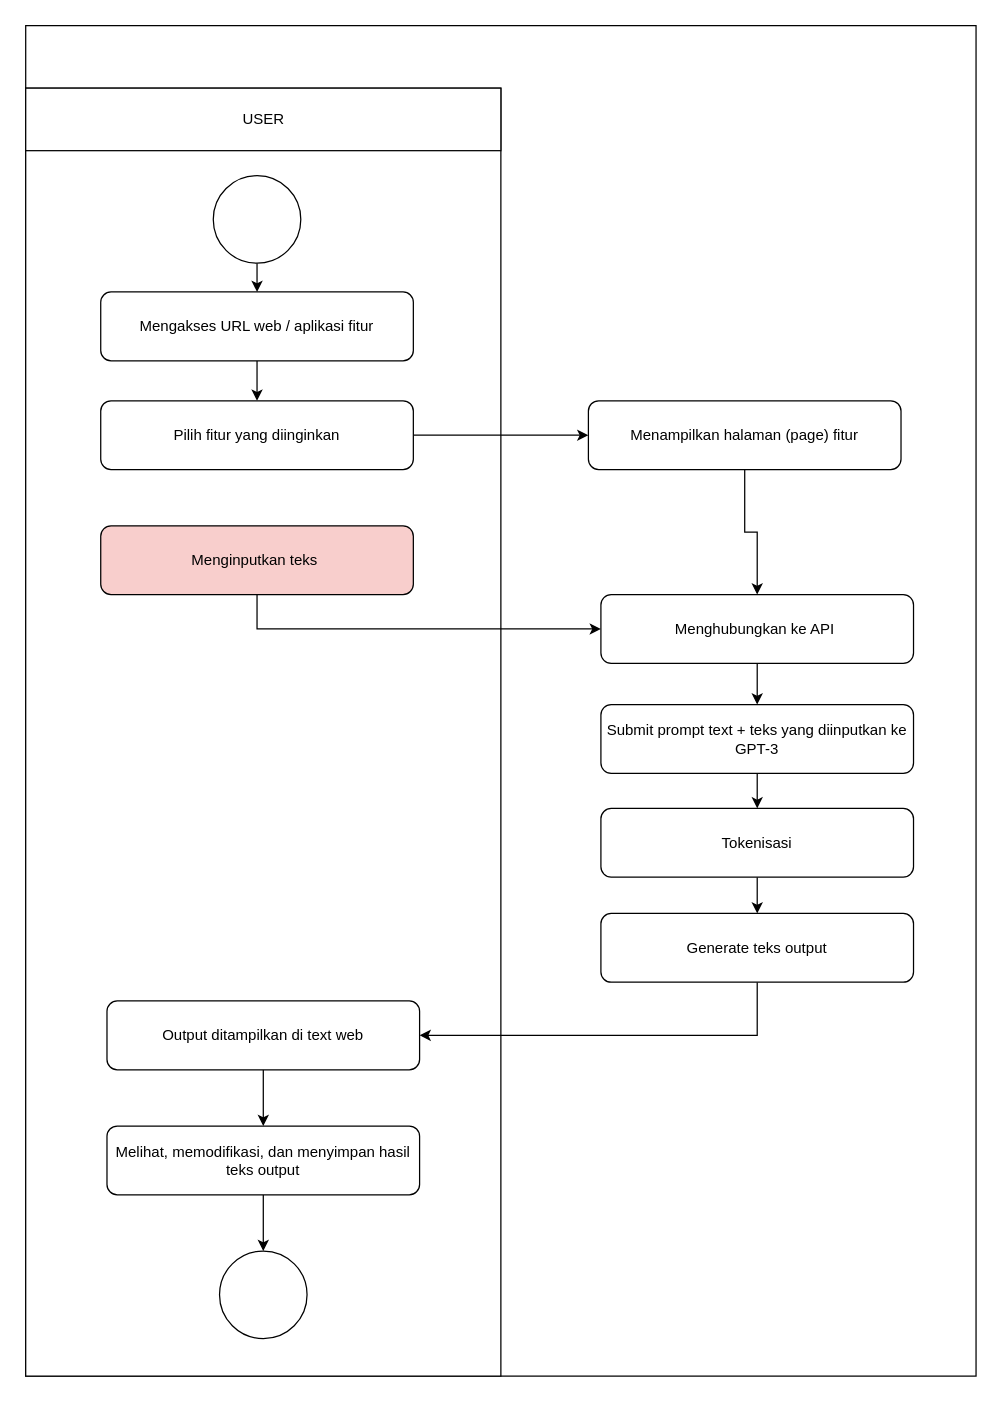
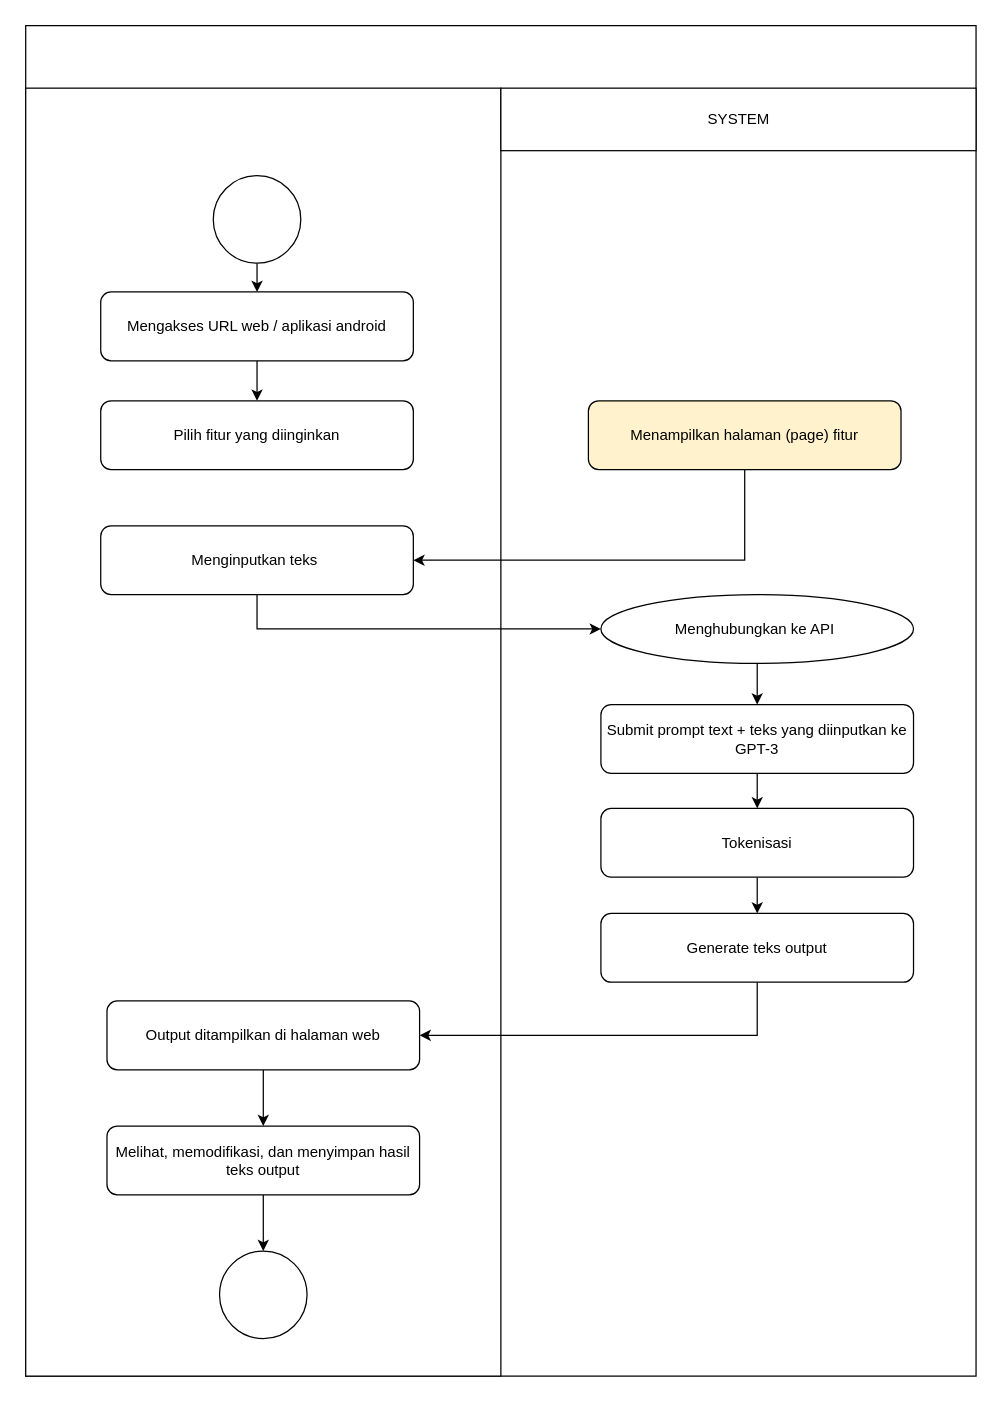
  <mxCell id="0" />
  <mxCell id="1" parent="0" />
  <mxCell id="2" value="" style="html=1;" vertex="1" parent="1"><mxGeometry x="20" y="20" width="760" height="1080" as="geometry" /></mxCell>
  <mxCell id="3" value="" style="html=1;" vertex="1" parent="1"><mxGeometry x="20" y="70" width="380" height="1030" as="geometry" /></mxCell>
- <mxCell id="4" value="USER" style="html=1;" vertex="1" parent="1"><mxGeometry x="20" y="70" width="380" height="50" as="geometry" /></mxCell>
+ <mxCell id="5" value="SYSTEM" style="html=1;" vertex="1" parent="1"><mxGeometry x="400" y="70" width="380" height="50" as="geometry" /></mxCell>
  <mxCell id="6" style="edgeStyle=orthogonalEdgeStyle;rounded=0;orthogonalLoop=1;jettySize=auto;html=1;exitX=0.5;exitY=1;exitDx=0;exitDy=0;entryX=0.5;entryY=0;entryDx=0;entryDy=0;" edge="1" parent="1" source="7" target="9"><mxGeometry relative="1" as="geometry" /></mxCell>
  <mxCell id="7" value="" style="ellipse;whiteSpace=wrap;html=1;aspect=fixed;" vertex="1" parent="1"><mxGeometry x="170" y="140" width="70" height="70" as="geometry" /></mxCell>
  <mxCell id="8" style="edgeStyle=orthogonalEdgeStyle;rounded=0;orthogonalLoop=1;jettySize=auto;html=1;exitX=0.5;exitY=1;exitDx=0;exitDy=0;entryX=0.5;entryY=0;entryDx=0;entryDy=0;" edge="1" parent="1" source="9" target="11"><mxGeometry relative="1" as="geometry" /></mxCell>
- <mxCell id="9" value="Mengakses URL web / aplikasi fitur" style="rounded=1;whiteSpace=wrap;html=1;" vertex="1" parent="1"><mxGeometry x="80" y="233" width="250" height="55" as="geometry" /></mxCell>
- <mxCell id="10" style="edgeStyle=orthogonalEdgeStyle;rounded=0;orthogonalLoop=1;jettySize=auto;html=1;exitX=1;exitY=0.5;exitDx=0;exitDy=0;entryX=0;entryY=0.5;entryDx=0;entryDy=0;" edge="1" parent="1" source="11" target="13"><mxGeometry relative="1" as="geometry" /></mxCell>
+ <mxCell id="9" value="Mengakses URL web / aplikasi android" style="rounded=1;whiteSpace=wrap;html=1;" vertex="1" parent="1"><mxGeometry x="80" y="233" width="250" height="55" as="geometry" /></mxCell>
  <mxCell id="11" value="Pilih fitur yang diinginkan" style="rounded=1;whiteSpace=wrap;html=1;" vertex="1" parent="1"><mxGeometry x="80" y="320" width="250" height="55" as="geometry" /></mxCell>
- <mxCell id="12" style="edgeStyle=orthogonalEdgeStyle;rounded=0;orthogonalLoop=1;jettySize=auto;html=1;exitX=0.5;exitY=1;exitDx=0;exitDy=0;" edge="1" parent="1" source="13" target="17"><mxGeometry relative="1" as="geometry" /></mxCell>
- <mxCell id="13" value="Menampilkan halaman (page) fitur" style="rounded=1;whiteSpace=wrap;html=1;" vertex="1" parent="1"><mxGeometry x="470" y="320" width="250" height="55" as="geometry" /></mxCell>
+ <mxCell id="12" style="edgeStyle=orthogonalEdgeStyle;rounded=0;orthogonalLoop=1;jettySize=auto;html=1;exitX=0.5;exitY=1;exitDx=0;exitDy=0;entryX=1;entryY=0.5;entryDx=0;entryDy=0;" edge="1" parent="1" source="13" target="15"><mxGeometry relative="1" as="geometry" /></mxCell>
+ <mxCell id="13" value="Menampilkan halaman (page) fitur" style="rounded=1;whiteSpace=wrap;html=1;fillColor=#fff2cc;" vertex="1" parent="1"><mxGeometry x="470" y="320" width="250" height="55" as="geometry" /></mxCell>
  <mxCell id="14" style="edgeStyle=orthogonalEdgeStyle;rounded=0;orthogonalLoop=1;jettySize=auto;html=1;exitX=0.5;exitY=1;exitDx=0;exitDy=0;entryX=0;entryY=0.5;entryDx=0;entryDy=0;" edge="1" parent="1" source="15" target="17"><mxGeometry relative="1" as="geometry" /></mxCell>
- <mxCell id="15" value="Menginputkan teks&amp;nbsp;" style="rounded=1;whiteSpace=wrap;html=1;fillColor=#f8cecc;" vertex="1" parent="1"><mxGeometry x="80" y="420" width="250" height="55" as="geometry" /></mxCell>
+ <mxCell id="15" value="Menginputkan teks&amp;nbsp;" style="rounded=1;whiteSpace=wrap;html=1;" vertex="1" parent="1"><mxGeometry x="80" y="420" width="250" height="55" as="geometry" /></mxCell>
  <mxCell id="16" style="edgeStyle=orthogonalEdgeStyle;rounded=0;orthogonalLoop=1;jettySize=auto;html=1;exitX=0.5;exitY=1;exitDx=0;exitDy=0;entryX=0.5;entryY=0;entryDx=0;entryDy=0;" edge="1" parent="1" source="17" target="19"><mxGeometry relative="1" as="geometry" /></mxCell>
- <mxCell id="17" value="Menghubungkan ke API&amp;nbsp;" style="rounded=1;whiteSpace=wrap;html=1;" vertex="1" parent="1"><mxGeometry x="480" y="475" width="250" height="55" as="geometry" /></mxCell>
+ <mxCell id="17" value="Menghubungkan ke API&amp;nbsp;" style="ellipse;whiteSpace=wrap;html=1;" vertex="1" parent="1"><mxGeometry x="480" y="475" width="250" height="55" as="geometry" /></mxCell>
  <mxCell id="18" style="edgeStyle=orthogonalEdgeStyle;rounded=0;orthogonalLoop=1;jettySize=auto;html=1;exitX=0.5;exitY=1;exitDx=0;exitDy=0;entryX=0.5;entryY=0;entryDx=0;entryDy=0;" edge="1" parent="1" source="19" target="27"><mxGeometry relative="1" as="geometry" /></mxCell>
  <mxCell id="19" value="Submit prompt text + teks yang diinputkan ke GPT-3" style="rounded=1;whiteSpace=wrap;html=1;" vertex="1" parent="1"><mxGeometry x="480" y="563" width="250" height="55" as="geometry" /></mxCell>
  <mxCell id="20" style="edgeStyle=orthogonalEdgeStyle;rounded=0;orthogonalLoop=1;jettySize=auto;html=1;exitX=0.5;exitY=1;exitDx=0;exitDy=0;entryX=1;entryY=0.5;entryDx=0;entryDy=0;" edge="1" parent="1" source="21" target="23"><mxGeometry relative="1" as="geometry" /></mxCell>
  <mxCell id="21" value="Generate teks output" style="rounded=1;whiteSpace=wrap;html=1;" vertex="1" parent="1"><mxGeometry x="480" y="730" width="250" height="55" as="geometry" /></mxCell>
  <mxCell id="22" style="edgeStyle=orthogonalEdgeStyle;rounded=0;orthogonalLoop=1;jettySize=auto;html=1;exitX=0.5;exitY=1;exitDx=0;exitDy=0;entryX=0.5;entryY=0;entryDx=0;entryDy=0;" edge="1" parent="1" source="23" target="25"><mxGeometry relative="1" as="geometry" /></mxCell>
- <mxCell id="23" value="Output ditampilkan di text web" style="rounded=1;whiteSpace=wrap;html=1;" vertex="1" parent="1"><mxGeometry x="85" y="800" width="250" height="55" as="geometry" /></mxCell>
+ <mxCell id="23" value="Output ditampilkan di halaman web" style="rounded=1;whiteSpace=wrap;html=1;" vertex="1" parent="1"><mxGeometry x="85" y="800" width="250" height="55" as="geometry" /></mxCell>
  <mxCell id="24" style="edgeStyle=orthogonalEdgeStyle;rounded=0;orthogonalLoop=1;jettySize=auto;html=1;exitX=0.5;exitY=1;exitDx=0;exitDy=0;entryX=0.5;entryY=0;entryDx=0;entryDy=0;" edge="1" parent="1" source="25" target="28"><mxGeometry relative="1" as="geometry" /></mxCell>
  <mxCell id="25" value="Melihat, memodifikasi, dan menyimpan hasil teks output" style="rounded=1;whiteSpace=wrap;html=1;" vertex="1" parent="1"><mxGeometry x="85" y="900" width="250" height="55" as="geometry" /></mxCell>
  <mxCell id="26" style="edgeStyle=orthogonalEdgeStyle;rounded=0;orthogonalLoop=1;jettySize=auto;html=1;exitX=0.5;exitY=1;exitDx=0;exitDy=0;entryX=0.5;entryY=0;entryDx=0;entryDy=0;" edge="1" parent="1" source="27" target="21"><mxGeometry relative="1" as="geometry" /></mxCell>
  <mxCell id="27" value="Tokenisasi" style="rounded=1;whiteSpace=wrap;html=1;" vertex="1" parent="1"><mxGeometry x="480" y="646" width="250" height="55" as="geometry" /></mxCell>
  <mxCell id="28" value="" style="ellipse;whiteSpace=wrap;html=1;aspect=fixed;" vertex="1" parent="1"><mxGeometry x="175" y="1000" width="70" height="70" as="geometry" /></mxCell>
